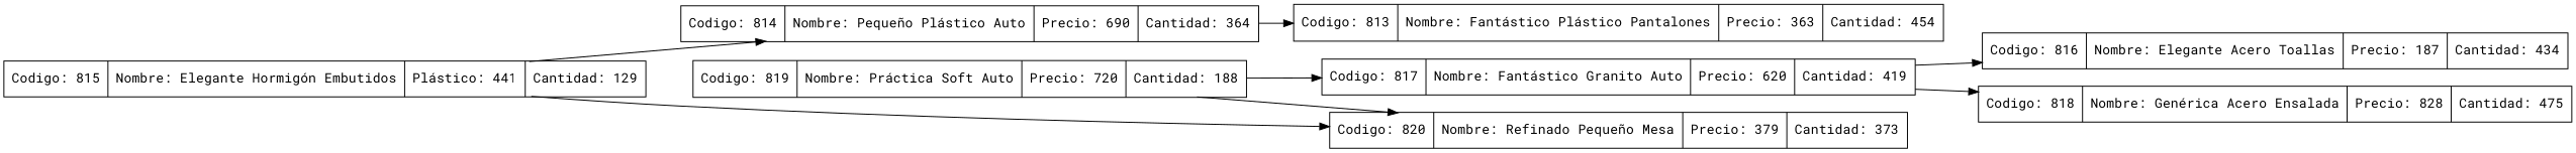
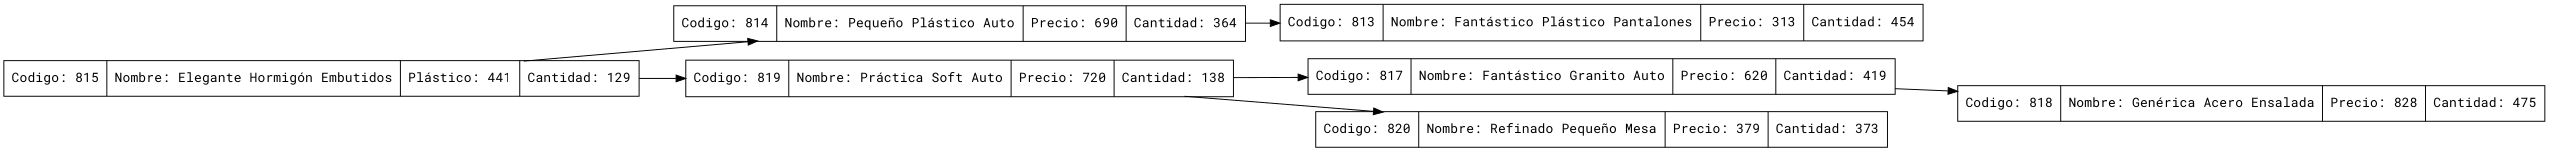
  digraph {
    concentrate=true
    fontname="Roboto Mono"
    rankdir=LR
    node [fontname="Roboto Mono" shape=record]
    edge [fontname="Roboto Mono"]
    n1 [label="{Codigo: 815|Nombre: Elegante Hormigón Embutidos|Plástico: 441|Cantidad: 129}"]
    n2 [label="{Codigo: 814|Nombre: Pequeño Plástico Auto|Precio: 690|Cantidad: 364}"]
-   n3 [label="{Codigo: 819|Nombre: Práctica Soft Auto|Precio: 720|Cantidad: 188}"]
-   n4 [label="{Codigo: 813|Nombre: Fantástico Plástico Pantalones|Precio: 363|Cantidad: 454}"]
+   n3 [label="{Codigo: 819|Nombre: Práctica Soft Auto|Precio: 720|Cantidad: 138}"]
+   n4 [label="{Codigo: 813|Nombre: Fantástico Plástico Pantalones|Precio: 313|Cantidad: 454}"]
    n5 [label="{Codigo: 817|Nombre: Fantástico Granito Auto|Precio: 620|Cantidad: 419}"]
    n6 [label="{Codigo: 820|Nombre: Refinado Pequeño Mesa|Precio: 379|Cantidad: 373}"]
-   n7 [label="{Codigo: 816|Nombre: Elegante Acero Toallas|Precio: 187|Cantidad: 434}"]
    n8 [label="{Codigo: 818|Nombre: Genérica Acero Ensalada|Precio: 828|Cantidad: 475}"]
    n1 -> n2
-   n1 -> n6
+   n1 -> n3
    n2 -> n4
    n3 -> n5
    n3 -> n6
-   n5 -> n7
    n5 -> n8
  }
